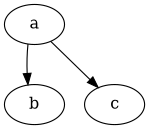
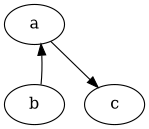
  digraph {
    a
    b
    c
-   a -> b
+   b -> a
    a -> c
  }
